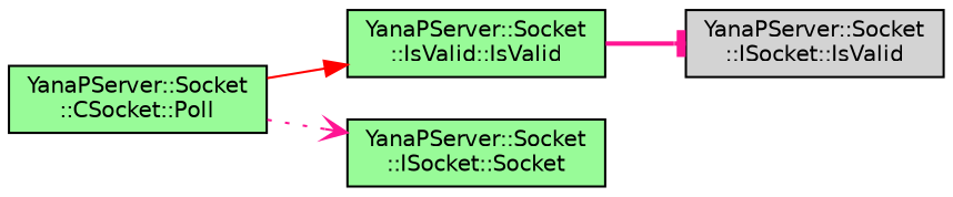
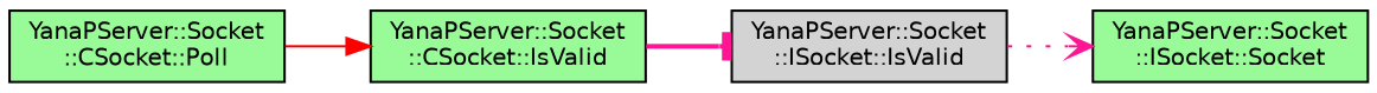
  digraph {
    rankdir=LR
    node [color=black fillcolor=palegreen fontname=Helvetica fontsize=10 shape=record style=filled]
    edge [color=deeppink fontname=Helvetica fontsize=10 labelfontname=Helvetica labelfontsize=10]
    n1 [fontcolor=black height=0.2 label="YanaPServer::Socket\l::CSocket::Poll" width=0.4]
-   n2 [height=0.2 label="YanaPServer::Socket\l::IsValid::IsValid" width=0.4]
+   n2 [height=0.2 label="YanaPServer::Socket\l::CSocket::IsValid" width=0.4]
    n3 [height=0.2 label="YanaPServer::Socket\l::ISocket::Socket" width=0.4]
    n4 [fillcolor=lightgrey height=0.2 label="YanaPServer::Socket\l::ISocket::IsValid" width=0.4]
    n1 -> n2 [arrowhead=normal color=red style=solid]
-   n1 -> n3 [arrowhead=vee style=dotted]
+   n4 -> n3 [arrowhead=vee style=dotted]
    n2 -> n4 [arrowhead=tee style=bold]
  }
